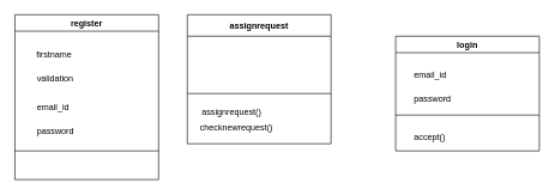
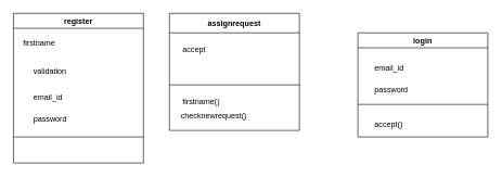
  <mxCell id="0" />
  <mxCell id="1" parent="0" />
  <mxCell id="2" value="login" style="swimlane;" parent="1" vertex="1"><mxGeometry x="550" y="50" width="200" height="160" as="geometry" /></mxCell>
  <mxCell id="3" value="email_id" style="text;strokeColor=none;fillColor=none;align=left;verticalAlign=middle;spacingLeft=4;spacingRight=4;overflow=hidden;points=[[0,0.5],[1,0.5]];portConstraint=eastwest;rotatable=0;" parent="2" vertex="1"><mxGeometry x="20" y="38" width="110" height="30" as="geometry" /></mxCell>
  <mxCell id="4" value="password" style="text;strokeColor=none;fillColor=none;align=left;verticalAlign=middle;spacingLeft=4;spacingRight=4;overflow=hidden;points=[[0,0.5],[1,0.5]];portConstraint=eastwest;rotatable=0;" parent="2" vertex="1"><mxGeometry x="20" y="72" width="110" height="30" as="geometry" /></mxCell>
  <mxCell id="5" value="accept()" style="text;strokeColor=none;fillColor=none;align=left;verticalAlign=middle;spacingLeft=4;spacingRight=4;overflow=hidden;points=[[0,0.5],[1,0.5]];portConstraint=eastwest;rotatable=0;" parent="2" vertex="1"><mxGeometry x="20" y="125" width="110" height="30" as="geometry" /></mxCell>
  <mxCell id="6" value="" style="endArrow=none;html=1;rounded=0;" parent="2" edge="1"><mxGeometry width="50" height="50" relative="1" as="geometry"><mxPoint y="110" as="sourcePoint" /><mxPoint x="200" y="110" as="targetPoint" /></mxGeometry></mxCell>
  <mxCell id="7" value="register" style="swimlane;" parent="1" vertex="1"><mxGeometry x="20" y="20" width="200" height="230" as="geometry" /></mxCell>
  <mxCell id="8" value="validation" style="text;strokeColor=none;fillColor=none;align=left;verticalAlign=middle;spacingLeft=4;spacingRight=4;overflow=hidden;points=[[0,0.5],[1,0.5]];portConstraint=eastwest;rotatable=0;" parent="7" vertex="1"><mxGeometry x="25" y="73" width="110" height="30" as="geometry" /></mxCell>
  <mxCell id="9" value="password" style="text;strokeColor=none;fillColor=none;align=left;verticalAlign=middle;spacingLeft=4;spacingRight=4;overflow=hidden;points=[[0,0.5],[1,0.5]];portConstraint=eastwest;rotatable=0;" parent="7" vertex="1"><mxGeometry x="25" y="147" width="110" height="30" as="geometry" /></mxCell>
  <mxCell id="10" value="email_id" style="text;strokeColor=none;fillColor=none;align=left;verticalAlign=middle;spacingLeft=4;spacingRight=4;overflow=hidden;points=[[0,0.5],[1,0.5]];portConstraint=eastwest;rotatable=0;" parent="7" vertex="1"><mxGeometry x="25" y="114" width="110" height="30" as="geometry" /></mxCell>
- <mxCell id="11" value="firstname" style="text;strokeColor=none;fillColor=none;align=left;verticalAlign=middle;spacingLeft=4;spacingRight=4;overflow=hidden;points=[[0,0.5],[1,0.5]];portConstraint=eastwest;rotatable=0;" parent="7" vertex="1"><mxGeometry x="24" y="40" width="110" height="30" as="geometry" /></mxCell>
+ <mxCell id="11" value="firstname" style="text;strokeColor=none;fillColor=none;align=left;verticalAlign=middle;spacingLeft=4;spacingRight=4;overflow=hidden;points=[[0,0.5],[1,0.5]];portConstraint=eastwest;rotatable=0;" parent="7" vertex="1"><mxGeometry x="9" y="30" width="110" height="30" as="geometry" /></mxCell>
  <mxCell id="12" value="" style="endArrow=none;html=1;rounded=0;" parent="1" edge="1"><mxGeometry width="50" height="50" relative="1" as="geometry"><mxPoint x="20" y="210" as="sourcePoint" /><mxPoint x="220" y="210" as="targetPoint" /></mxGeometry></mxCell>
  <mxCell id="13" value="assignrequest" style="swimlane;startSize=30;" parent="1" vertex="1"><mxGeometry x="260" y="20" width="200" height="180" as="geometry" /></mxCell>
- <mxCell id="15" value="assignrequest()" style="text;strokeColor=none;fillColor=none;align=left;verticalAlign=middle;spacingLeft=4;spacingRight=4;overflow=hidden;points=[[0,0.5],[1,0.5]];portConstraint=eastwest;rotatable=0;" parent="13" vertex="1"><mxGeometry x="14.5" y="120" width="135.5" height="30" as="geometry" /></mxCell>
+ <mxCell id="14" value="accept" style="text;strokeColor=none;fillColor=none;align=left;verticalAlign=middle;spacingLeft=4;spacingRight=4;overflow=hidden;points=[[0,0.5],[1,0.5]];portConstraint=eastwest;rotatable=0;" parent="13" vertex="1"><mxGeometry x="14.5" y="40" width="80" height="30" as="geometry" /></mxCell>
+ <mxCell id="15" value="firstname()" style="text;strokeColor=none;fillColor=none;align=left;verticalAlign=middle;spacingLeft=4;spacingRight=4;overflow=hidden;points=[[0,0.5],[1,0.5]];portConstraint=eastwest;rotatable=0;" parent="13" vertex="1"><mxGeometry x="14.5" y="120" width="135.5" height="30" as="geometry" /></mxCell>
  <mxCell id="16" value="" style="endArrow=none;html=1;rounded=0;" parent="13" edge="1"><mxGeometry width="50" height="50" relative="1" as="geometry"><mxPoint y="110" as="sourcePoint" /><mxPoint x="200" y="110" as="targetPoint" /></mxGeometry></mxCell>
  <mxCell id="17" value="checknewrequest()" style="text;strokeColor=none;fillColor=none;align=left;verticalAlign=middle;spacingLeft=4;spacingRight=4;overflow=hidden;points=[[0,0.5],[1,0.5]];portConstraint=eastwest;rotatable=0;" vertex="1" parent="13"><mxGeometry x="12" y="142" width="135.5" height="30" as="geometry" /></mxCell>
